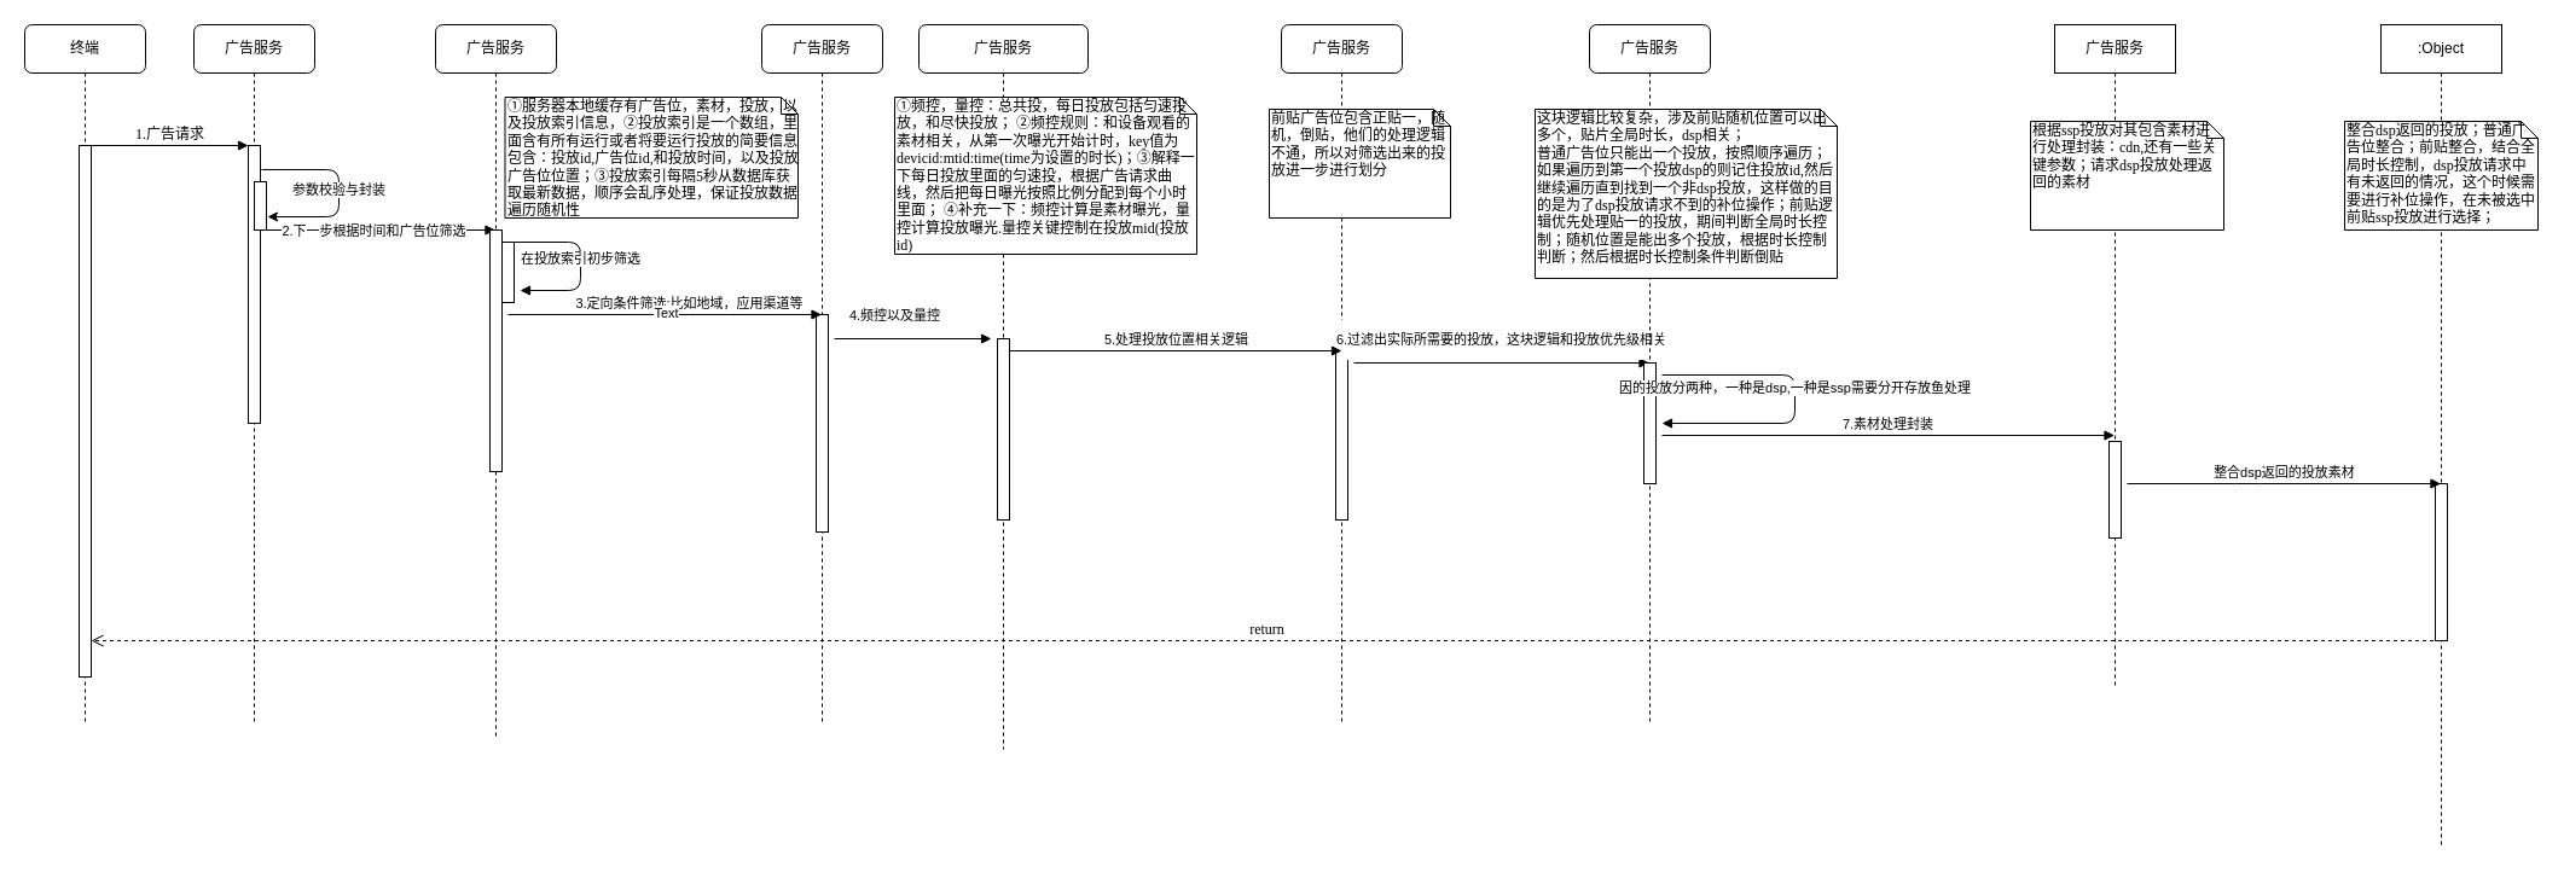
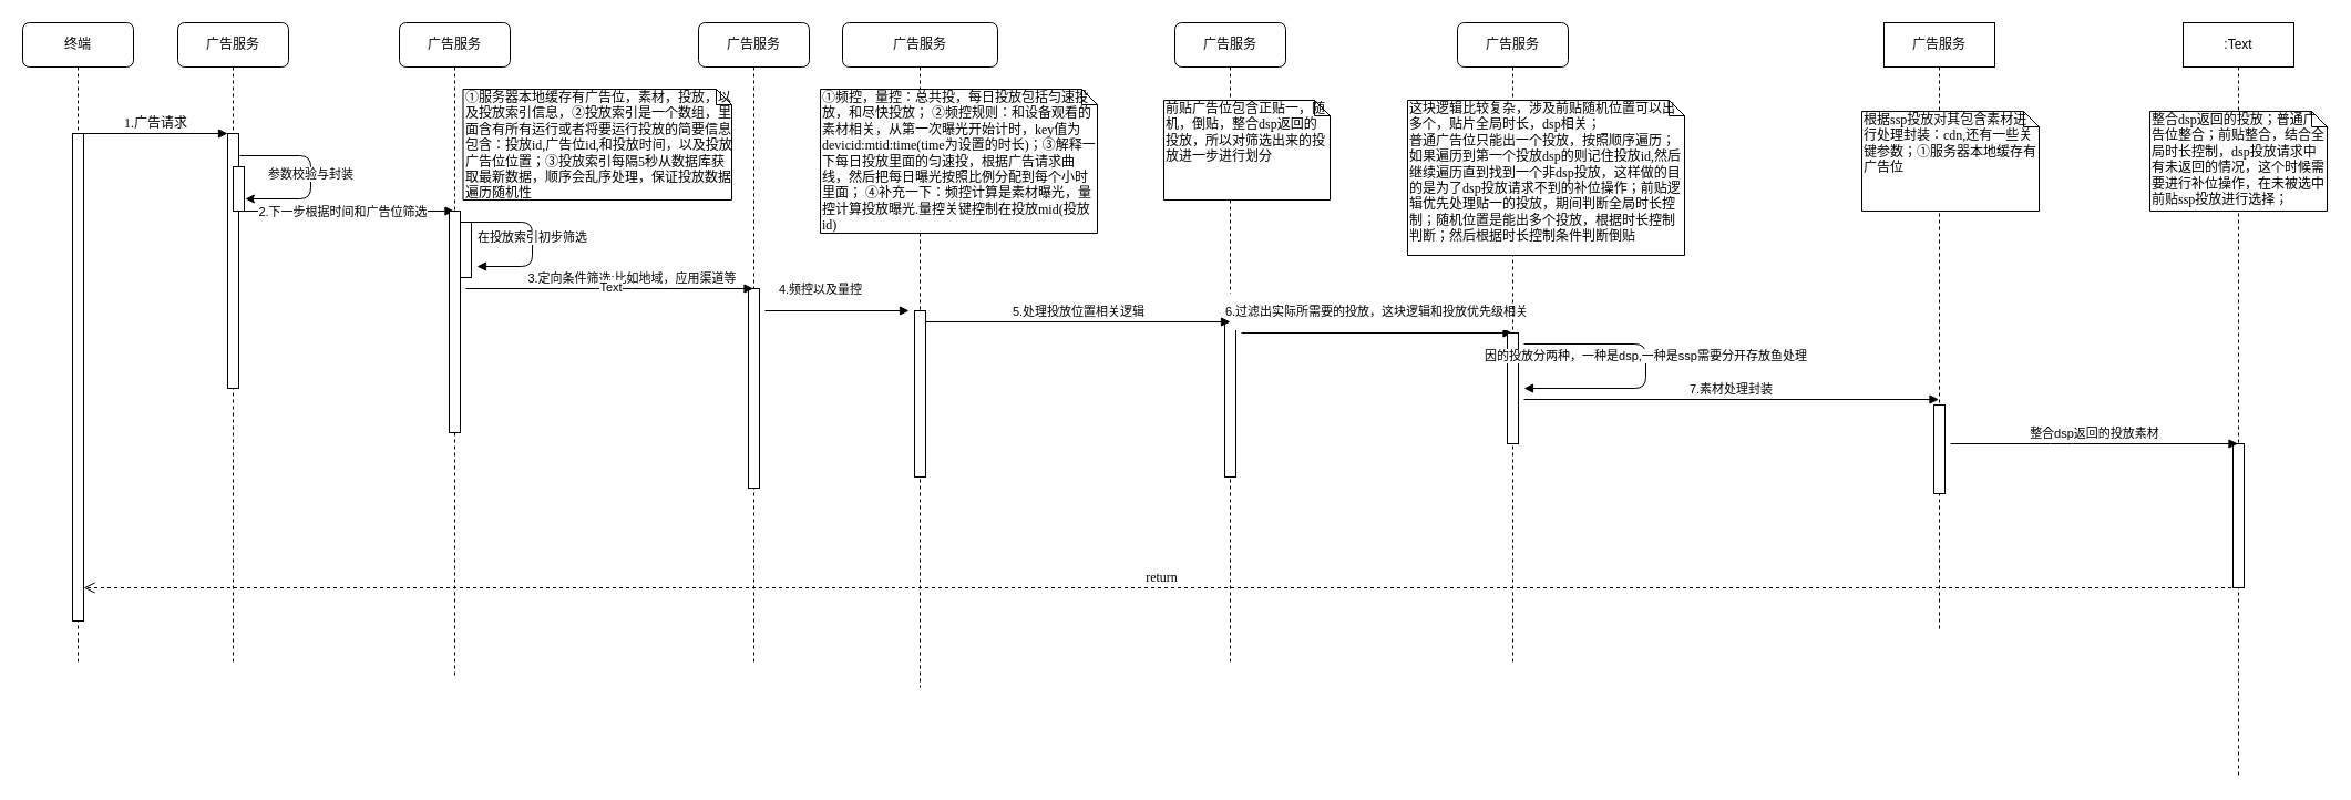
  <mxCell id="0" />
  <mxCell id="1" parent="0" />
  <mxCell id="2" value="广告服务" style="shape=umlLifeline;perimeter=lifelinePerimeter;whiteSpace=wrap;html=1;container=1;collapsible=0;recursiveResize=0;outlineConnect=0;rounded=1;shadow=0;comic=0;labelBackgroundColor=none;strokeWidth=1;fontFamily=Verdana;fontSize=12;align=center;" parent="1" vertex="1"><mxGeometry x="160" y="20" width="100" height="580" as="geometry" /></mxCell>
  <mxCell id="3" value="" style="html=1;points=[];perimeter=orthogonalPerimeter;rounded=0;shadow=0;comic=0;labelBackgroundColor=none;strokeWidth=1;fontFamily=Verdana;fontSize=12;align=center;" parent="2" vertex="1"><mxGeometry x="45" y="100" width="10" height="230" as="geometry" /></mxCell>
  <mxCell id="4" value="" style="html=1;points=[];perimeter=orthogonalPerimeter;" vertex="1" parent="2"><mxGeometry x="50" y="130" width="10" height="40" as="geometry" /></mxCell>
  <mxCell id="5" value="参数校验与封装" style="endArrow=classic;html=1;edgeStyle=orthogonalEdgeStyle;entryX=1.1;entryY=0.725;entryDx=0;entryDy=0;entryPerimeter=0;exitX=1.1;exitY=0.087;exitDx=0;exitDy=0;exitPerimeter=0;" edge="1" parent="2" source="3" target="4"><mxGeometry relative="1" as="geometry"><mxPoint x="60" y="120" as="sourcePoint" /><mxPoint x="110" y="180" as="targetPoint" /><Array as="points"><mxPoint x="120" y="120" /><mxPoint x="120" y="159" /></Array></mxGeometry></mxCell>
  <mxCell id="6" value="2.下一步根据时间和广告位筛选" style="html=1;verticalAlign=bottom;endArrow=block;" edge="1" parent="2" target="7"><mxGeometry x="-0.064" y="-10" width="80" relative="1" as="geometry"><mxPoint x="60" y="170" as="sourcePoint" /><mxPoint x="140" y="170" as="targetPoint" /><mxPoint as="offset" /></mxGeometry></mxCell>
  <mxCell id="7" value="广告服务" style="shape=umlLifeline;perimeter=lifelinePerimeter;whiteSpace=wrap;html=1;container=1;collapsible=0;recursiveResize=0;outlineConnect=0;rounded=1;shadow=0;comic=0;labelBackgroundColor=none;strokeWidth=1;fontFamily=Verdana;fontSize=12;align=center;" parent="1" vertex="1"><mxGeometry x="360" y="20" width="100" height="590" as="geometry" /></mxCell>
  <mxCell id="8" value="" style="html=1;points=[];perimeter=orthogonalPerimeter;rounded=0;shadow=0;comic=0;labelBackgroundColor=none;strokeWidth=1;fontFamily=Verdana;fontSize=12;align=center;" parent="7" vertex="1"><mxGeometry x="45" y="170" width="10" height="200" as="geometry" /></mxCell>
  <mxCell id="9" value="" style="html=1;points=[];perimeter=orthogonalPerimeter;" vertex="1" parent="7"><mxGeometry x="55" y="180" width="10" height="50" as="geometry" /></mxCell>
  <mxCell id="10" value="广告服务" style="shape=umlLifeline;perimeter=lifelinePerimeter;whiteSpace=wrap;html=1;container=1;collapsible=0;recursiveResize=0;outlineConnect=0;rounded=1;shadow=0;comic=0;labelBackgroundColor=none;strokeWidth=1;fontFamily=Verdana;fontSize=12;align=center;" parent="1" vertex="1"><mxGeometry x="760" y="20" width="140" height="600" as="geometry" /></mxCell>
  <mxCell id="11" value="" style="html=1;points=[];perimeter=orthogonalPerimeter;rounded=0;shadow=0;comic=0;labelBackgroundColor=none;strokeWidth=1;fontFamily=Verdana;fontSize=12;align=center;" parent="10" vertex="1"><mxGeometry x="65" y="260" width="10" height="150" as="geometry" /></mxCell>
  <mxCell id="12" value="广告服务" style="shape=umlLifeline;perimeter=lifelinePerimeter;whiteSpace=wrap;html=1;container=1;collapsible=0;recursiveResize=0;outlineConnect=0;rounded=1;shadow=0;comic=0;labelBackgroundColor=none;strokeWidth=1;fontFamily=Verdana;fontSize=12;align=center;" parent="1" vertex="1"><mxGeometry x="630" y="20" width="100" height="580" as="geometry" /></mxCell>
  <mxCell id="13" value="" style="html=1;points=[];perimeter=orthogonalPerimeter;rounded=0;shadow=0;comic=0;labelBackgroundColor=none;strokeWidth=1;fontFamily=Verdana;fontSize=12;align=center;" parent="12" vertex="1"><mxGeometry x="45" y="240" width="10" height="180" as="geometry" /></mxCell>
  <mxCell id="14" value="广告服务" style="shape=umlLifeline;perimeter=lifelinePerimeter;whiteSpace=wrap;html=1;container=1;collapsible=0;recursiveResize=0;outlineConnect=0;rounded=1;shadow=0;comic=0;labelBackgroundColor=none;strokeWidth=1;fontFamily=Verdana;fontSize=12;align=center;" parent="1" vertex="1"><mxGeometry x="1060" y="20" width="100" height="580" as="geometry" /></mxCell>
  <mxCell id="15" value="" style="html=1;points=[];perimeter=orthogonalPerimeter;" vertex="1" parent="14"><mxGeometry x="45" y="270" width="10" height="140" as="geometry" /></mxCell>
  <mxCell id="16" value="&lt;p style=&quot;line-height: 100%&quot;&gt;6.过滤出实际所需要的投放，这块逻辑和投放优先级相关&lt;/p&gt;" style="html=1;verticalAlign=bottom;endArrow=block;" edge="1" parent="14" target="25"><mxGeometry width="80" relative="1" as="geometry"><mxPoint x="60" y="280" as="sourcePoint" /><mxPoint x="140" y="280" as="targetPoint" /></mxGeometry></mxCell>
  <mxCell id="17" value="终端" style="shape=umlLifeline;perimeter=lifelinePerimeter;whiteSpace=wrap;html=1;container=1;collapsible=0;recursiveResize=0;outlineConnect=0;rounded=1;shadow=0;comic=0;labelBackgroundColor=none;strokeWidth=1;fontFamily=Verdana;fontSize=12;align=center;" parent="1" vertex="1"><mxGeometry x="20" y="20" width="100" height="580" as="geometry" /></mxCell>
  <mxCell id="18" value="" style="html=1;points=[];perimeter=orthogonalPerimeter;rounded=0;shadow=0;comic=0;labelBackgroundColor=none;strokeWidth=1;fontFamily=Verdana;fontSize=12;align=center;" parent="17" vertex="1"><mxGeometry x="45" y="100" width="10" height="440" as="geometry" /></mxCell>
  <mxCell id="19" value="" style="html=1;points=[];perimeter=orthogonalPerimeter;rounded=0;shadow=0;comic=0;labelBackgroundColor=none;strokeColor=#000000;strokeWidth=1;fillColor=#FFFFFF;fontFamily=Verdana;fontSize=12;fontColor=#000000;align=center;" parent="1" vertex="1"><mxGeometry x="1360" y="320" width="10" height="50" as="geometry" /></mxCell>
  <mxCell id="20" value="return" style="html=1;verticalAlign=bottom;endArrow=open;dashed=1;endSize=8;labelBackgroundColor=none;fontFamily=Verdana;fontSize=12;edgeStyle=elbowEdgeStyle;elbow=vertical;" parent="1" source="38" target="18" edge="1"><mxGeometry relative="1" as="geometry"><mxPoint x="720" y="566" as="targetPoint" /><Array as="points"><mxPoint x="1640" y="530" /></Array><mxPoint x="1280" y="550" as="sourcePoint" /></mxGeometry></mxCell>
  <mxCell id="21" value="1.广告请求" style="html=1;verticalAlign=bottom;endArrow=block;entryX=0;entryY=0;labelBackgroundColor=none;fontFamily=Verdana;fontSize=12;edgeStyle=elbowEdgeStyle;elbow=vertical;" parent="1" source="18" target="3" edge="1"><mxGeometry relative="1" as="geometry"><mxPoint x="140" y="130" as="sourcePoint" /></mxGeometry></mxCell>
  <mxCell id="22" value="①服务器本地缓存有广告位，素材，投放，以及投放索引信息，②投放索引是一个数组，里面含有所有运行或者将要运行投放的简要信息 包含：投放id,广告位id,和投放时间，以及投放广告位位置；③投放索引每隔5秒从数据库获取最新数据，顺序会乱序处理，保证投放数据遍历随机性" style="shape=note;whiteSpace=wrap;html=1;size=14;verticalAlign=top;align=left;spacingTop=-6;rounded=0;shadow=0;comic=0;labelBackgroundColor=none;strokeWidth=1;fontFamily=Verdana;fontSize=12" parent="1" vertex="1"><mxGeometry x="417.5" y="80" width="242.5" height="100" as="geometry" /></mxCell>
  <mxCell id="23" value="①频控，量控：总共投，每日投放包括匀速投放，和尽快投放； ②频控规则：和设备观看的素材相关，从第一次曝光开始计时，key值为devicid:mtid:time(time为设置的时长)；③解释一下每日投放里面的匀速投，根据广告请求曲线，然后把每日曝光按照比例分配到每个小时里面； ④补充一下：频控计算是素材曝光，量控计算投放曝光.量控关键控制在投放mid(投放id)" style="shape=note;whiteSpace=wrap;html=1;size=14;verticalAlign=top;align=left;spacingTop=-6;rounded=0;shadow=0;comic=0;labelBackgroundColor=none;strokeWidth=1;fontFamily=Verdana;fontSize=12" parent="1" vertex="1"><mxGeometry x="740" y="80" width="250" height="130" as="geometry" /></mxCell>
- <mxCell id="24" value="前贴广告位包含正贴一，随机，倒贴，他们的处理逻辑不通，所以对筛选出来的投放进一步进行划分" style="shape=note;whiteSpace=wrap;html=1;size=14;verticalAlign=top;align=left;spacingTop=-6;rounded=0;shadow=0;comic=0;labelBackgroundColor=none;strokeWidth=1;fontFamily=Verdana;fontSize=12" parent="1" vertex="1"><mxGeometry x="1050" y="90" width="150" height="90" as="geometry" /></mxCell>
+ <mxCell id="24" value="前贴广告位包含正贴一，随机，倒贴，整合dsp返回的投放，所以对筛选出来的投放进一步进行划分" style="shape=note;whiteSpace=wrap;html=1;size=14;verticalAlign=top;align=left;spacingTop=-6;rounded=0;shadow=0;comic=0;labelBackgroundColor=none;strokeWidth=1;fontFamily=Verdana;fontSize=12" parent="1" vertex="1"><mxGeometry x="1050" y="90" width="150" height="90" as="geometry" /></mxCell>
  <mxCell id="25" value="广告服务" style="shape=umlLifeline;perimeter=lifelinePerimeter;whiteSpace=wrap;html=1;container=1;collapsible=0;recursiveResize=0;outlineConnect=0;rounded=1;shadow=0;comic=0;labelBackgroundColor=none;strokeWidth=1;fontFamily=Verdana;fontSize=12;align=center;" parent="1" vertex="1"><mxGeometry x="1315" y="20" width="100" height="580" as="geometry" /></mxCell>
  <mxCell id="26" value="" style="html=1;points=[];perimeter=orthogonalPerimeter;" vertex="1" parent="25"><mxGeometry x="45" y="280" width="10" height="100" as="geometry" /></mxCell>
  <mxCell id="27" value="因的投放分两种，一种是dsp,一种是ssp需要分开存放鱼处理" style="html=1;verticalAlign=bottom;endArrow=block;edgeStyle=orthogonalEdgeStyle;" edge="1" parent="25"><mxGeometry width="80" relative="1" as="geometry"><mxPoint x="60" y="290" as="sourcePoint" /><mxPoint x="60" y="330" as="targetPoint" /><Array as="points"><mxPoint x="170" y="290" /><mxPoint x="170" y="330" /></Array></mxGeometry></mxCell>
  <mxCell id="28" value="7.素材处理封装" style="html=1;verticalAlign=bottom;endArrow=block;" edge="1" parent="25" target="35"><mxGeometry width="80" relative="1" as="geometry"><mxPoint x="60" y="340" as="sourcePoint" /><mxPoint x="370" y="340" as="targetPoint" /></mxGeometry></mxCell>
  <mxCell id="29" value="在投放索引初步筛选" style="html=1;verticalAlign=bottom;endArrow=block;edgeStyle=orthogonalEdgeStyle;" edge="1" parent="1"><mxGeometry x="0.135" width="80" relative="1" as="geometry"><mxPoint x="415" y="200" as="sourcePoint" /><mxPoint x="430" y="240" as="targetPoint" /><Array as="points"><mxPoint x="480" y="200" /><mxPoint x="480" y="240" /></Array><mxPoint as="offset" /></mxGeometry></mxCell>
  <mxCell id="30" value="3.定向条件筛选:比如地域，应用渠道等" style="html=1;verticalAlign=bottom;endArrow=block;" edge="1" parent="1" target="12"><mxGeometry x="0.156" width="80" relative="1" as="geometry"><mxPoint x="420" y="260" as="sourcePoint" /><mxPoint x="650" y="310" as="targetPoint" /><Array as="points"><mxPoint x="560" y="260" /></Array><mxPoint as="offset" /></mxGeometry></mxCell>
  <mxCell id="31" value="Text" style="edgeLabel;html=1;align=center;verticalAlign=middle;resizable=0;points=[];" vertex="1" connectable="0" parent="30"><mxGeometry x="0.002" y="2" relative="1" as="geometry"><mxPoint as="offset" /></mxGeometry></mxCell>
  <mxCell id="32" value="4.频控以及量控" style="html=1;verticalAlign=bottom;endArrow=block;" edge="1" parent="1"><mxGeometry x="-0.231" y="10" width="80" relative="1" as="geometry"><mxPoint x="690" y="280" as="sourcePoint" /><mxPoint x="820" y="280" as="targetPoint" /><mxPoint as="offset" /></mxGeometry></mxCell>
  <mxCell id="33" value="5.处理投放位置相关逻辑" style="html=1;verticalAlign=bottom;endArrow=block;entryX=0.5;entryY=0;entryDx=0;entryDy=0;entryPerimeter=0;" edge="1" parent="1" target="15"><mxGeometry width="80" relative="1" as="geometry"><mxPoint x="835" y="290" as="sourcePoint" /><mxPoint x="1100" y="290" as="targetPoint" /></mxGeometry></mxCell>
  <mxCell id="34" value="&lt;div&gt;这块逻辑比较复杂，涉及前贴随机位置可以出多个，贴片全局时长，dsp相关；&lt;/div&gt;&lt;div&gt;普通广告位只能出一个投放，按照顺序遍历；如果遍历到第一个投放dsp的则记住投放id,然后继续遍历直到找到一个非dsp投放，这样做的目的是为了dsp投放请求不到的补位操作；前贴逻辑优先处理贴一的投放，期间判断全局时长控制；随机位置是能出多个投放，根据时长控制判断；然后根据时长控制条件判断倒贴&lt;br&gt;&lt;/div&gt;" style="shape=note;whiteSpace=wrap;html=1;size=14;verticalAlign=top;align=left;spacingTop=-6;rounded=0;shadow=0;comic=0;labelBackgroundColor=none;strokeWidth=1;fontFamily=Verdana;fontSize=12" vertex="1" parent="1"><mxGeometry x="1270" y="90" width="250" height="140" as="geometry" /></mxCell>
  <mxCell id="35" value="广告服务" style="shape=umlLifeline;perimeter=lifelinePerimeter;whiteSpace=wrap;html=1;container=1;collapsible=0;recursiveResize=0;outlineConnect=0;" vertex="1" parent="1"><mxGeometry x="1700" y="20" width="100" height="550" as="geometry" /></mxCell>
  <mxCell id="36" value="" style="html=1;points=[];perimeter=orthogonalPerimeter;fillColor=#ffffff;" vertex="1" parent="35"><mxGeometry x="45" y="345" width="10" height="80" as="geometry" /></mxCell>
- <mxCell id="37" value="根据ssp投放对其包含素材进行处理封装：cdn,还有一些关键参数；请求dsp投放处理返回的素材 " style="shape=note;whiteSpace=wrap;html=1;size=14;verticalAlign=top;align=left;spacingTop=-6;rounded=0;shadow=0;comic=0;labelBackgroundColor=none;strokeWidth=1;fontFamily=Verdana;fontSize=12" vertex="1" parent="1"><mxGeometry x="1680" y="100" width="160" height="90" as="geometry" /></mxCell>
- <mxCell id="38" value=":Object" style="shape=umlLifeline;perimeter=lifelinePerimeter;whiteSpace=wrap;html=1;container=1;collapsible=0;recursiveResize=0;outlineConnect=0;fillColor=#ffffff;" vertex="1" parent="1"><mxGeometry x="1970" y="20" width="100" height="680" as="geometry" /></mxCell>
+ <mxCell id="37" value="根据ssp投放对其包含素材进行处理封装：cdn,还有一些关键参数；①服务器本地缓存有广告位 " style="shape=note;whiteSpace=wrap;html=1;size=14;verticalAlign=top;align=left;spacingTop=-6;rounded=0;shadow=0;comic=0;labelBackgroundColor=none;strokeWidth=1;fontFamily=Verdana;fontSize=12" vertex="1" parent="1"><mxGeometry x="1680" y="100" width="160" height="90" as="geometry" /></mxCell>
+ <mxCell id="38" value=":Text" style="shape=umlLifeline;perimeter=lifelinePerimeter;whiteSpace=wrap;html=1;container=1;collapsible=0;recursiveResize=0;outlineConnect=0;fillColor=#ffffff;" vertex="1" parent="1"><mxGeometry x="1970" y="20" width="100" height="680" as="geometry" /></mxCell>
  <mxCell id="39" value="" style="html=1;points=[];perimeter=orthogonalPerimeter;fillColor=#ffffff;" vertex="1" parent="38"><mxGeometry x="45" y="380" width="10" height="130" as="geometry" /></mxCell>
  <mxCell id="40" value="整合dsp返回的投放；普通广告位整合；前贴整合，结合全局时长控制，dsp投放请求中有未返回的情况，这个时候需要进行补位操作，在未被选中前贴ssp投放进行选择；" style="shape=note;whiteSpace=wrap;html=1;size=14;verticalAlign=top;align=left;spacingTop=-6;rounded=0;shadow=0;comic=0;labelBackgroundColor=none;strokeWidth=1;fontFamily=Verdana;fontSize=12" vertex="1" parent="1"><mxGeometry x="1940" y="100" width="160" height="90" as="geometry" /></mxCell>
  <mxCell id="41" value="整合dsp返回的投放素材" style="html=1;verticalAlign=bottom;endArrow=block;" edge="1" parent="1" target="38"><mxGeometry width="80" relative="1" as="geometry"><mxPoint x="1760" y="400" as="sourcePoint" /><mxPoint x="1960" y="400" as="targetPoint" /><Array as="points"><mxPoint x="1860" y="400" /></Array></mxGeometry></mxCell>
